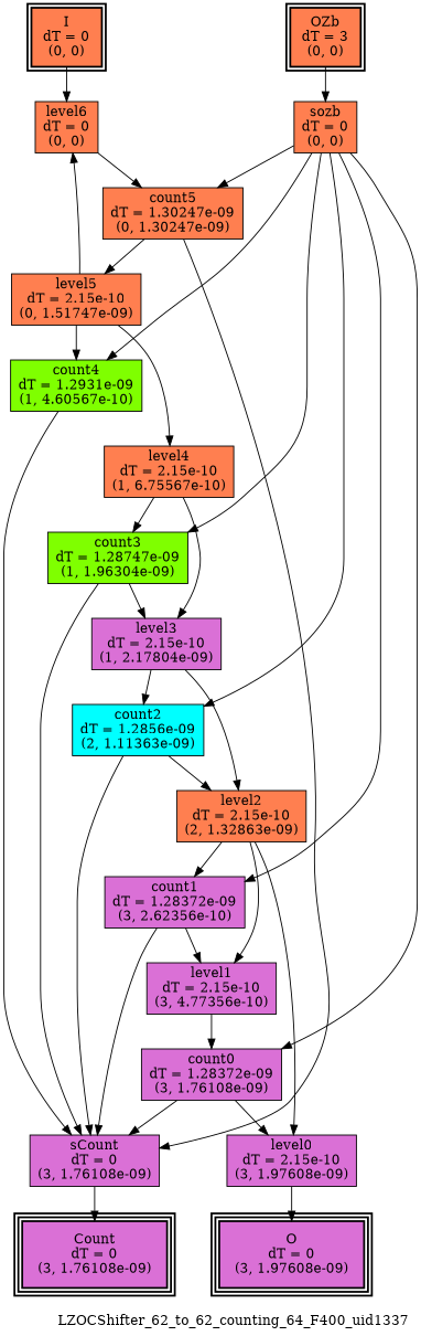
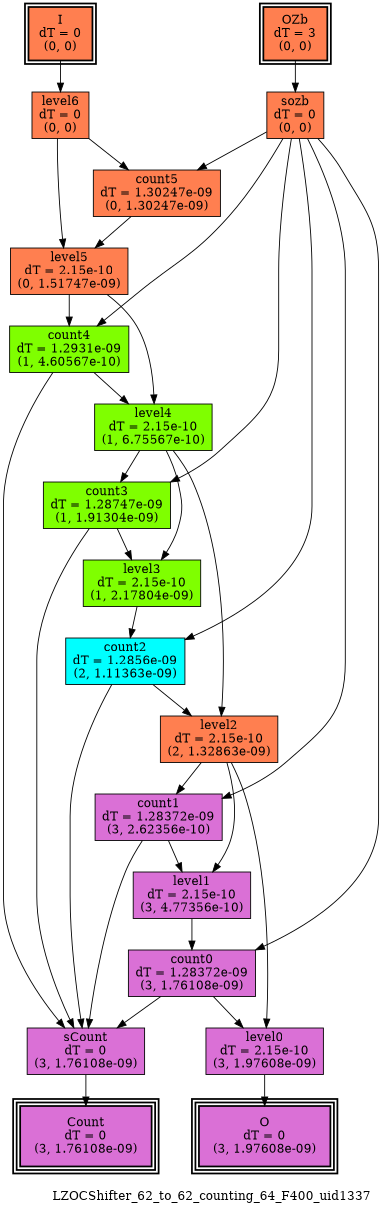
  digraph {
    label=LZOCShifter_62_to_62_counting_64_F400_uid1337
    labeljust=right
    labelloc=bottom
    nodesep=0.25
    ranksep=0.5
    node [color=black fillcolor=coral peripheries=1 shape=box style=filled]
    edge [arrowhead=normal arrowsize=1.0 arrowtail=normal color=black dir=forward]
    n1 [label="I\ndT = 0\n(0, 0)" peripheries=2 style="bold, filled"]
    n2 [label="OZb\ndT = 3\n(0, 0)" peripheries=2 style="bold, filled"]
    n3 [fillcolor=orchid label="Count\ndT = 0\n(3, 1.76108e-09)" peripheries=3 style="bold, filled"]
    n4 [fillcolor=orchid label="O\ndT = 0\n(3, 1.97608e-09)" peripheries=3 style="bold, filled"]
    n5 [label="level6\ndT = 0\n(0, 0)"]
    n6 [label="sozb\ndT = 0\n(0, 0)"]
    n7 [label="count5\ndT = 1.30247e-09\n(0, 1.30247e-09)"]
    n8 [label="level5\ndT = 2.15e-10\n(0, 1.51747e-09)"]
    n9 [fillcolor=chartreuse label="count4\ndT = 1.2931e-09\n(1, 4.60567e-10)"]
-   n10 [fillcolor=chartreuse label="count3\ndT = 1.28747e-09\n(1, 1.96304e-09)"]
+   n10 [fillcolor=chartreuse label="count3\ndT = 1.28747e-09\n(1, 1.91304e-09)"]
    n11 [fillcolor=cyan label="count2\ndT = 1.2856e-09\n(2, 1.11363e-09)"]
    n12 [fillcolor=orchid label="count1\ndT = 1.28372e-09\n(3, 2.62356e-10)"]
    n13 [fillcolor=orchid label="count0\ndT = 1.28372e-09\n(3, 1.76108e-09)"]
    n14 [fillcolor=orchid label="sCount\ndT = 0\n(3, 1.76108e-09)"]
-   n15 [label="level4\ndT = 2.15e-10\n(1, 6.75567e-10)"]
-   n16 [fillcolor=orchid label="level3\ndT = 2.15e-10\n(1, 2.17804e-09)"]
+   n15 [fillcolor=chartreuse label="level4\ndT = 2.15e-10\n(1, 6.75567e-10)"]
+   n16 [fillcolor=chartreuse label="level3\ndT = 2.15e-10\n(1, 2.17804e-09)"]
    n17 [label="level2\ndT = 2.15e-10\n(2, 1.32863e-09)"]
    n18 [fillcolor=orchid label="level1\ndT = 2.15e-10\n(3, 4.77356e-10)"]
    n19 [fillcolor=orchid label="level0\ndT = 2.15e-10\n(3, 1.97608e-09)"]
    subgraph sub_1 {
      rank=same
      n1
      n2
    }
    subgraph sub_2 {
      rank=same
      n3
      n4
    }
    n1 -> n5
    n2 -> n6
    n5 -> n7
-   n8 -> n5
+   n5 -> n8
    n6 -> n7
    n6 -> n9
    n6 -> n10
    n6 -> n11
    n6 -> n12
    n6 -> n13
    n7 -> n8
-   n7 -> n14
    n8 -> n9
    n8 -> n15
    n9 -> n14
+   n9 -> n15
    n10 -> n14
    n10 -> n16
    n11 -> n14
    n11 -> n17
    n12 -> n14
    n12 -> n18
    n13 -> n14
    n13 -> n19
    n14 -> n3
    n15 -> n10
    n15 -> n16
    n16 -> n11
-   n16 -> n17
+   n15 -> n17
    n17 -> n12
    n17 -> n18
    n17 -> n19
    n18 -> n13
    n19 -> n4
  }
